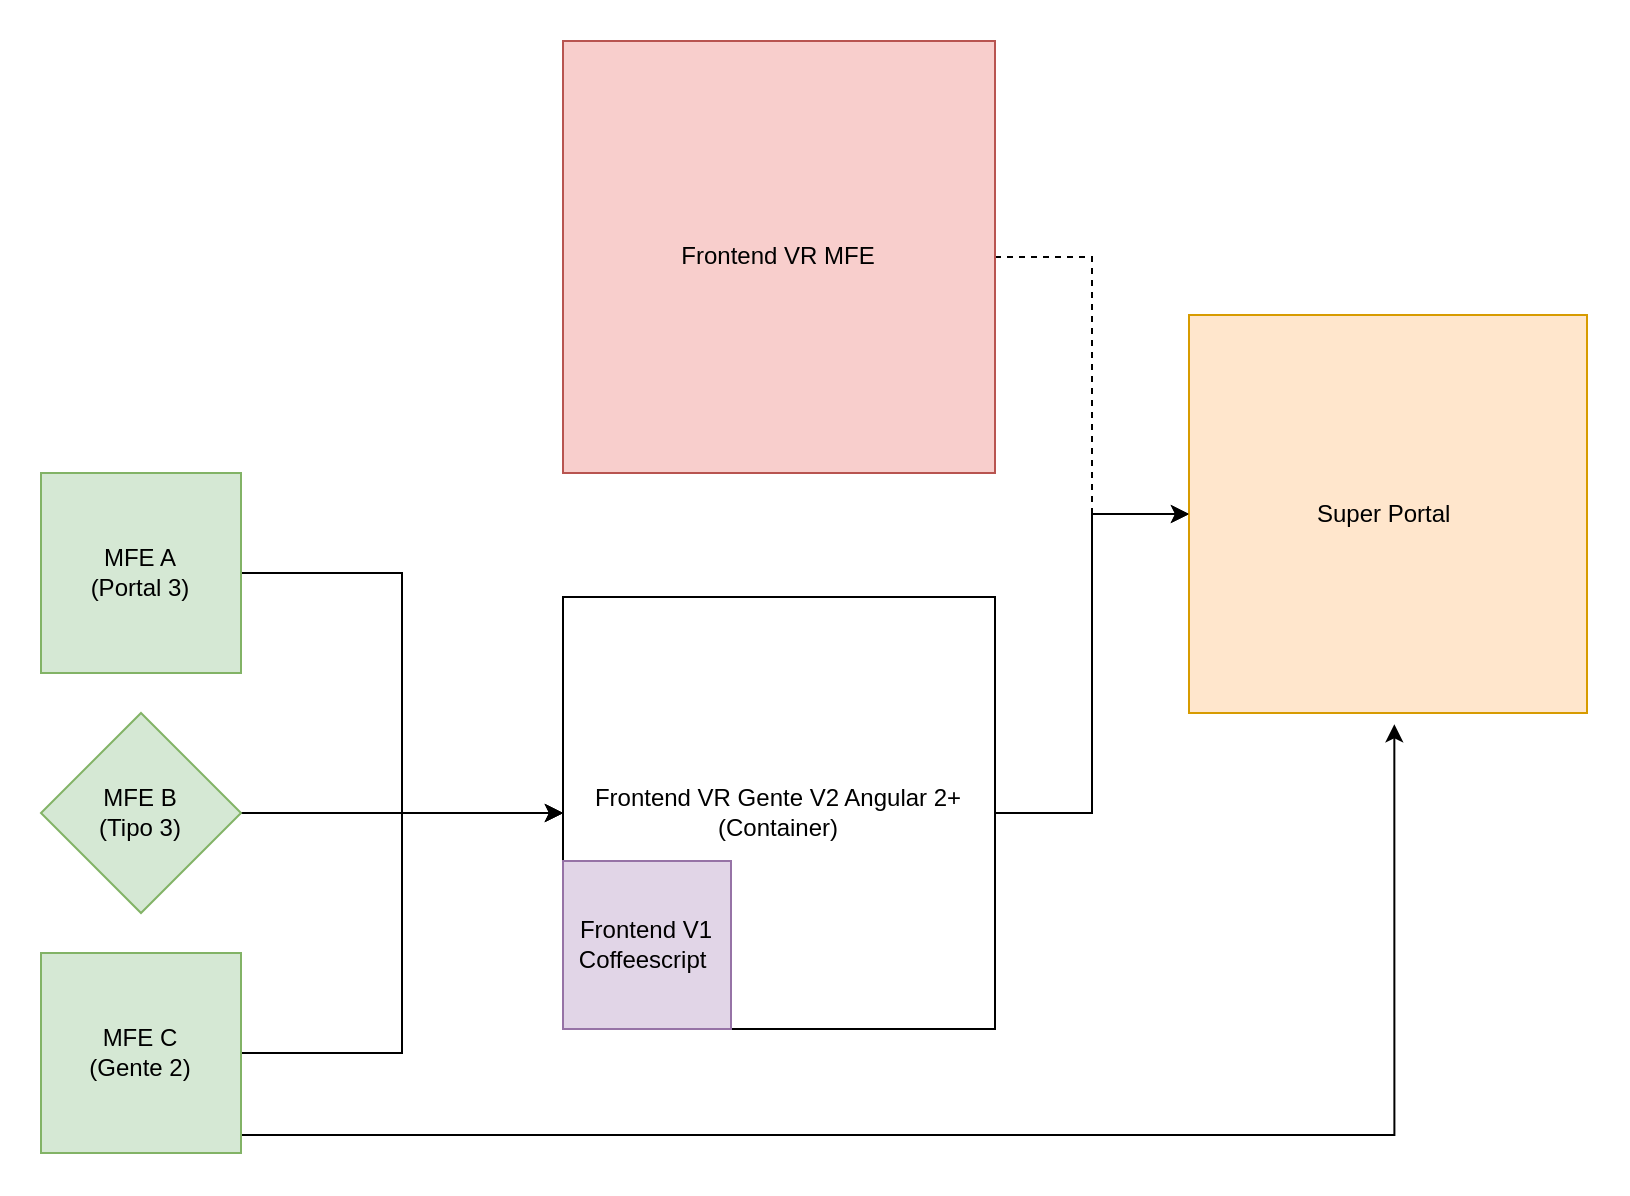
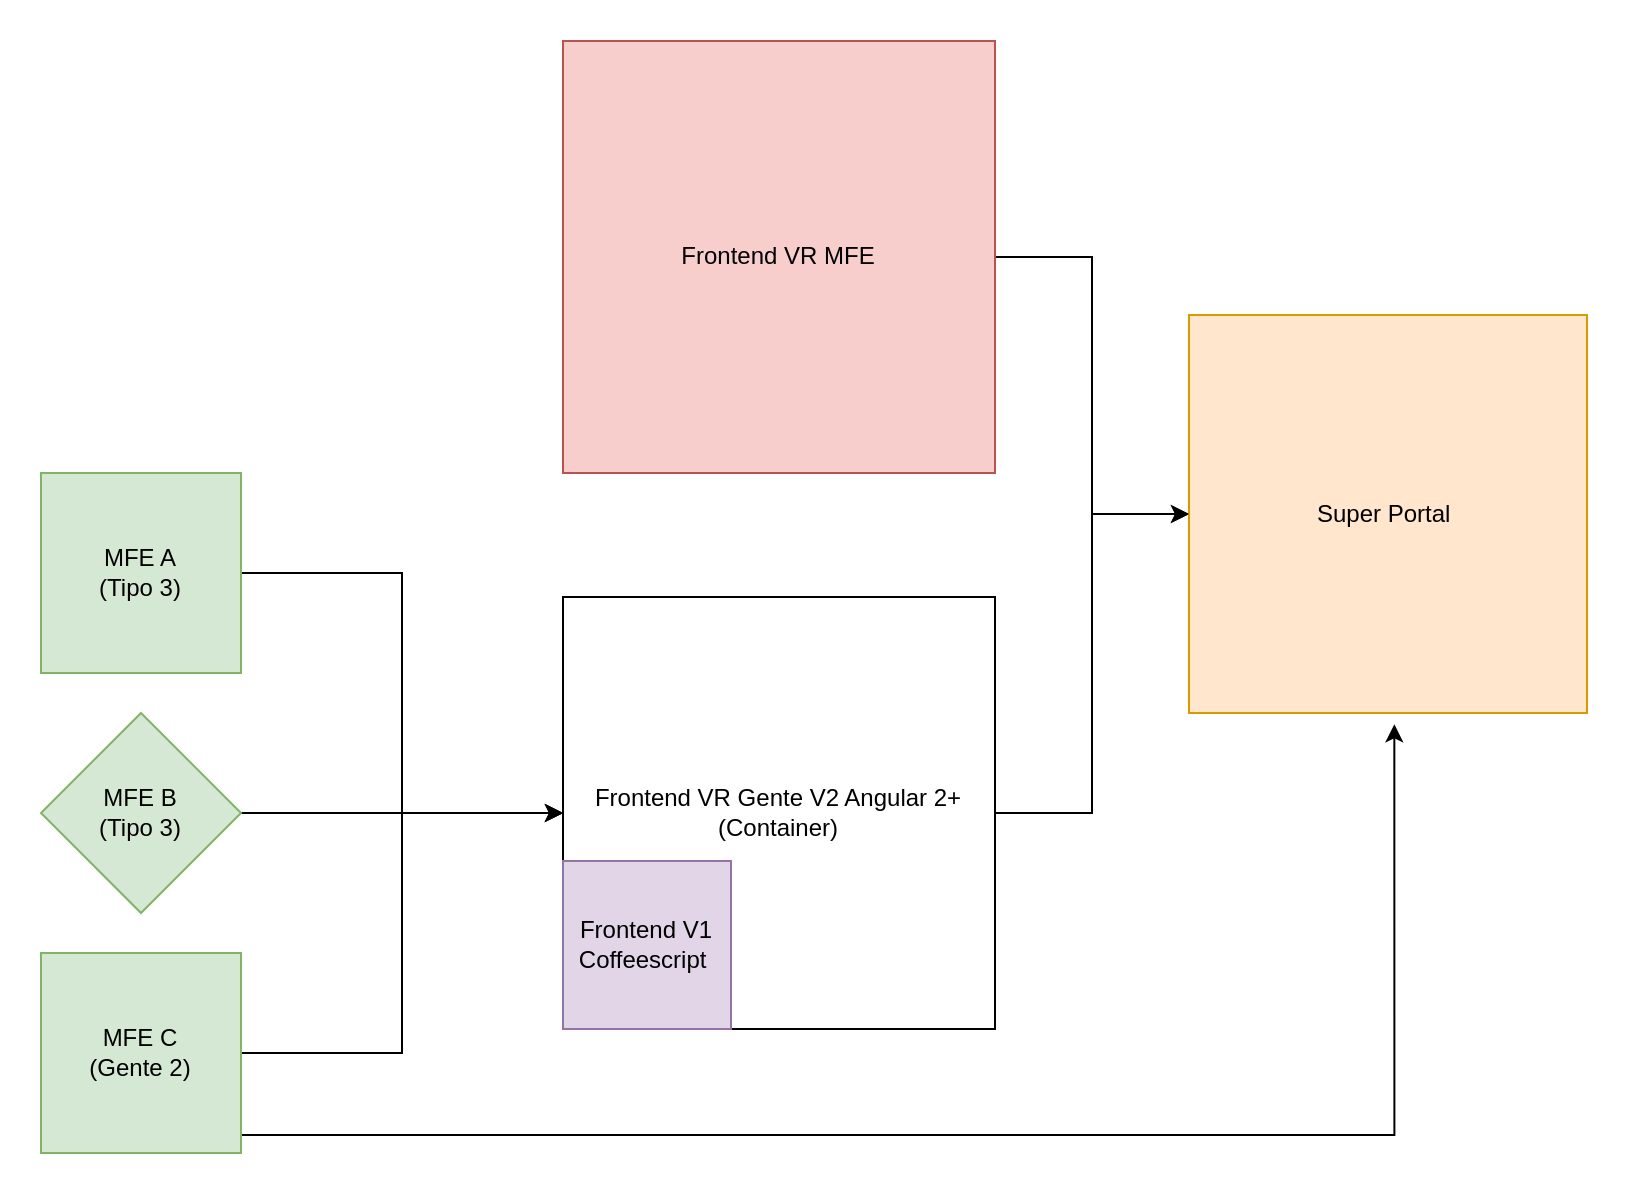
  <mxCell id="0" />
  <mxCell id="1" parent="0" />
  <mxCell id="2" style="edgeStyle=orthogonalEdgeStyle;rounded=0;orthogonalLoop=1;jettySize=auto;html=1;" edge="1" parent="1" source="3" target="12"><mxGeometry relative="1" as="geometry" /></mxCell>
  <mxCell id="3" value="Frontend VR Gente V2 Angular 2+&lt;div&gt;(Container)&lt;/div&gt;" style="whiteSpace=wrap;html=1;aspect=fixed;" vertex="1" parent="1"><mxGeometry x="281" y="298" width="216" height="216" as="geometry" /></mxCell>
  <mxCell id="4" value="Frontend V1 Coffeescript&amp;nbsp;" style="whiteSpace=wrap;html=1;aspect=fixed;fillColor=#e1d5e7;strokeColor=#9673a6;" vertex="1" parent="1"><mxGeometry x="281" y="430" width="84" height="84" as="geometry" /></mxCell>
  <mxCell id="5" style="edgeStyle=orthogonalEdgeStyle;rounded=0;orthogonalLoop=1;jettySize=auto;html=1;entryX=0;entryY=0.5;entryDx=0;entryDy=0;" edge="1" parent="1" source="6" target="3"><mxGeometry relative="1" as="geometry" /></mxCell>
- <mxCell id="6" value="MFE A&lt;br&gt;(Portal 3)" style="whiteSpace=wrap;html=1;aspect=fixed;fillColor=#d5e8d4;strokeColor=#82b366;" vertex="1" parent="1"><mxGeometry x="20" y="236" width="100" height="100" as="geometry" /></mxCell>
+ <mxCell id="6" value="MFE A&lt;br&gt;(Tipo 3)" style="whiteSpace=wrap;html=1;aspect=fixed;fillColor=#d5e8d4;strokeColor=#82b366;" vertex="1" parent="1"><mxGeometry x="20" y="236" width="100" height="100" as="geometry" /></mxCell>
  <mxCell id="7" style="edgeStyle=orthogonalEdgeStyle;rounded=0;orthogonalLoop=1;jettySize=auto;html=1;entryX=0;entryY=0.5;entryDx=0;entryDy=0;" edge="1" parent="1" source="8" target="3"><mxGeometry relative="1" as="geometry" /></mxCell>
  <mxCell id="8" value="MFE B&lt;br&gt;(Tipo 3)" style="rhombus;whiteSpace=wrap;html=1;aspect=fixed;fillColor=#d5e8d4;strokeColor=#82b366;" vertex="1" parent="1"><mxGeometry x="20" y="356" width="100" height="100" as="geometry" /></mxCell>
  <mxCell id="9" style="edgeStyle=orthogonalEdgeStyle;rounded=0;orthogonalLoop=1;jettySize=auto;html=1;entryX=0;entryY=0.5;entryDx=0;entryDy=0;" edge="1" parent="1" source="11" target="3"><mxGeometry relative="1" as="geometry" /></mxCell>
  <mxCell id="10" style="edgeStyle=orthogonalEdgeStyle;rounded=0;orthogonalLoop=1;jettySize=auto;html=1;" edge="1" parent="1" source="11"><mxGeometry relative="1" as="geometry"><mxPoint x="696.667" y="361.667" as="targetPoint" /><Array as="points"><mxPoint x="697" y="567" /></Array></mxGeometry></mxCell>
  <mxCell id="11" value="MFE C&lt;br&gt;(Gente 2)" style="whiteSpace=wrap;html=1;aspect=fixed;fillColor=#d5e8d4;strokeColor=#82b366;" vertex="1" parent="1"><mxGeometry x="20" y="476" width="100" height="100" as="geometry" /></mxCell>
  <mxCell id="12" value="Super Portal&amp;nbsp;" style="whiteSpace=wrap;html=1;aspect=fixed;fillColor=#ffe6cc;strokeColor=#d79b00;" vertex="1" parent="1"><mxGeometry x="594" y="157" width="199" height="199" as="geometry" /></mxCell>
- <mxCell id="13" style="edgeStyle=orthogonalEdgeStyle;rounded=0;orthogonalLoop=1;jettySize=auto;html=1;entryX=0;entryY=0.5;entryDx=0;entryDy=0;dashed=1;" edge="1" parent="1" source="14" target="12"><mxGeometry relative="1" as="geometry" /></mxCell>
+ <mxCell id="13" style="edgeStyle=orthogonalEdgeStyle;rounded=0;orthogonalLoop=1;jettySize=auto;html=1;entryX=0;entryY=0.5;entryDx=0;entryDy=0;" edge="1" parent="1" source="14" target="12"><mxGeometry relative="1" as="geometry" /></mxCell>
  <mxCell id="14" value="Frontend VR MFE" style="whiteSpace=wrap;html=1;aspect=fixed;fillColor=#f8cecc;strokeColor=#b85450;" vertex="1" parent="1"><mxGeometry x="281" y="20" width="216" height="216" as="geometry" /></mxCell>
